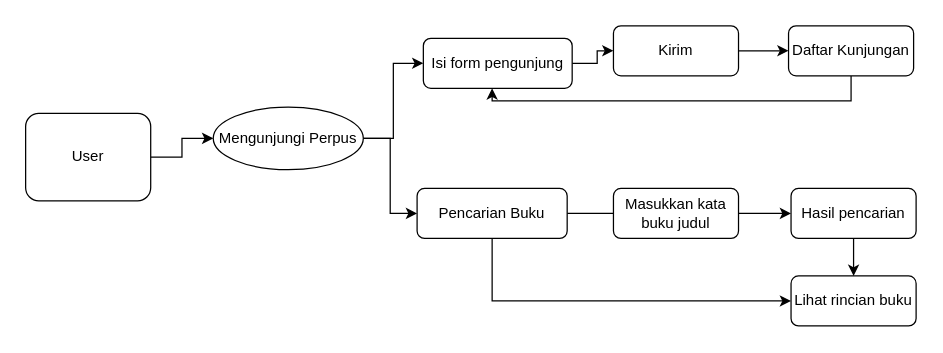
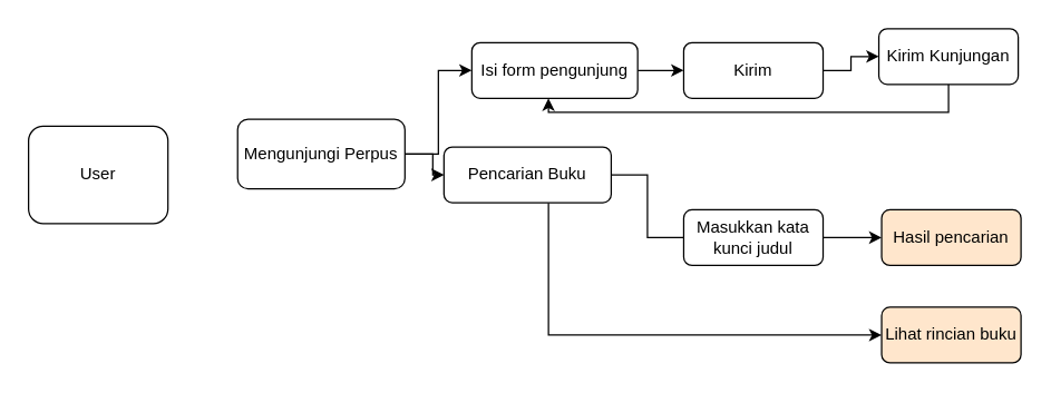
  <mxCell id="0" />
  <mxCell id="1" parent="0" />
- <mxCell id="2" style="edgeStyle=orthogonalEdgeStyle;rounded=0;orthogonalLoop=1;jettySize=auto;html=1;exitX=1;exitY=0.5;exitDx=0;exitDy=0;entryX=0;entryY=0.5;entryDx=0;entryDy=0;" edge="1" parent="1" source="3" target="6"><mxGeometry relative="1" as="geometry" /></mxCell>
  <mxCell id="3" value="User" style="rounded=1;whiteSpace=wrap;html=1;" vertex="1" parent="1"><mxGeometry x="20" y="90" width="100" height="70" as="geometry" /></mxCell>
  <mxCell id="4" style="edgeStyle=orthogonalEdgeStyle;rounded=0;orthogonalLoop=1;jettySize=auto;html=1;entryX=0;entryY=0.5;entryDx=0;entryDy=0;" edge="1" parent="1" source="6" target="8"><mxGeometry relative="1" as="geometry" /></mxCell>
  <mxCell id="5" style="edgeStyle=orthogonalEdgeStyle;rounded=0;orthogonalLoop=1;jettySize=auto;html=1;entryX=0;entryY=0.5;entryDx=0;entryDy=0;" edge="1" parent="1" source="6" target="11"><mxGeometry relative="1" as="geometry" /></mxCell>
- <mxCell id="6" value="Mengunjungi Perpus" style="ellipse;whiteSpace=wrap;html=1;" vertex="1" parent="1"><mxGeometry x="170" y="85" width="120" height="50" as="geometry" /></mxCell>
+ <mxCell id="6" value="Mengunjungi Perpus" style="rounded=1;whiteSpace=wrap;html=1;" vertex="1" parent="1"><mxGeometry x="170" y="85" width="120" height="50" as="geometry" /></mxCell>
  <mxCell id="7" style="edgeStyle=orthogonalEdgeStyle;rounded=0;orthogonalLoop=1;jettySize=auto;html=1;entryX=0;entryY=0.5;entryDx=0;entryDy=0;" edge="1" parent="1" source="8" target="13"><mxGeometry relative="1" as="geometry" /></mxCell>
  <mxCell id="8" value="Isi form pengunjung" style="rounded=1;whiteSpace=wrap;html=1;" vertex="1" parent="1"><mxGeometry x="338" y="30" width="119" height="40" as="geometry" /></mxCell>
  <mxCell id="9" style="edgeStyle=orthogonalEdgeStyle;rounded=0;orthogonalLoop=1;jettySize=auto;html=1;entryX=0;entryY=0.5;entryDx=0;entryDy=0;endArrow=none;" edge="1" parent="1" source="11" target="15"><mxGeometry relative="1" as="geometry" /></mxCell>
  <mxCell id="10" style="edgeStyle=orthogonalEdgeStyle;rounded=0;orthogonalLoop=1;jettySize=auto;html=1;entryX=0;entryY=0.5;entryDx=0;entryDy=0;" edge="1" parent="1" source="11" target="20"><mxGeometry relative="1" as="geometry"><Array as="points"><mxPoint x="393" y="240" /></Array></mxGeometry></mxCell>
- <mxCell id="11" value="Pencarian Buku" style="rounded=1;whiteSpace=wrap;html=1;" vertex="1" parent="1"><mxGeometry x="333" y="150" width="120" height="40" as="geometry" /></mxCell>
+ <mxCell id="11" value="Pencarian Buku" style="rounded=1;whiteSpace=wrap;html=1;" vertex="1" parent="1"><mxGeometry x="318" y="105" width="120" height="40" as="geometry" /></mxCell>
  <mxCell id="12" style="edgeStyle=orthogonalEdgeStyle;rounded=0;orthogonalLoop=1;jettySize=auto;html=1;entryX=0;entryY=0.5;entryDx=0;entryDy=0;" edge="1" parent="1" source="13" target="17"><mxGeometry relative="1" as="geometry" /></mxCell>
- <mxCell id="13" value="Kirim" style="rounded=1;whiteSpace=wrap;html=1;" vertex="1" parent="1"><mxGeometry x="490" y="20" width="100" height="40" as="geometry" /></mxCell>
+ <mxCell id="13" value="Kirim" style="rounded=1;whiteSpace=wrap;html=1;" vertex="1" parent="1"><mxGeometry x="490" y="30" width="100" height="40" as="geometry" /></mxCell>
  <mxCell id="14" style="edgeStyle=orthogonalEdgeStyle;rounded=0;orthogonalLoop=1;jettySize=auto;html=1;" edge="1" parent="1" source="15" target="19"><mxGeometry relative="1" as="geometry" /></mxCell>
- <mxCell id="15" value="Masukkan kata buku judul" style="rounded=1;whiteSpace=wrap;html=1;" vertex="1" parent="1"><mxGeometry x="490" y="150" width="100" height="40" as="geometry" /></mxCell>
+ <mxCell id="15" value="Masukkan kata kunci judul" style="rounded=1;whiteSpace=wrap;html=1;" vertex="1" parent="1"><mxGeometry x="490" y="150" width="100" height="40" as="geometry" /></mxCell>
  <mxCell id="16" style="edgeStyle=orthogonalEdgeStyle;rounded=0;orthogonalLoop=1;jettySize=auto;html=1;" edge="1" parent="1" source="17" target="8"><mxGeometry relative="1" as="geometry"><Array as="points"><mxPoint x="680" y="80" /><mxPoint x="393" y="80" /></Array></mxGeometry></mxCell>
- <mxCell id="17" value="Daftar Kunjungan" style="rounded=1;whiteSpace=wrap;html=1;" vertex="1" parent="1"><mxGeometry x="630" y="20" width="100" height="40" as="geometry" /></mxCell>
- <mxCell id="18" style="edgeStyle=orthogonalEdgeStyle;rounded=0;orthogonalLoop=1;jettySize=auto;html=1;" edge="1" parent="1" source="19" target="20"><mxGeometry relative="1" as="geometry" /></mxCell>
- <mxCell id="19" value="Hasil pencarian" style="rounded=1;whiteSpace=wrap;html=1;" vertex="1" parent="1"><mxGeometry x="632" y="150" width="100" height="40" as="geometry" /></mxCell>
- <mxCell id="20" value="Lihat rincian buku" style="rounded=1;whiteSpace=wrap;html=1;" vertex="1" parent="1"><mxGeometry x="632" y="220" width="100" height="40" as="geometry" /></mxCell>
+ <mxCell id="17" value="Kirim Kunjungan" style="rounded=1;whiteSpace=wrap;html=1;" vertex="1" parent="1"><mxGeometry x="630" y="20" width="100" height="40" as="geometry" /></mxCell>
+ <mxCell id="19" value="Hasil pencarian" style="rounded=1;whiteSpace=wrap;html=1;fillColor=#ffe6cc;" vertex="1" parent="1"><mxGeometry x="632" y="150" width="100" height="40" as="geometry" /></mxCell>
+ <mxCell id="20" value="Lihat rincian buku" style="rounded=1;whiteSpace=wrap;html=1;fillColor=#ffe6cc;" vertex="1" parent="1"><mxGeometry x="632" y="220" width="100" height="40" as="geometry" /></mxCell>
